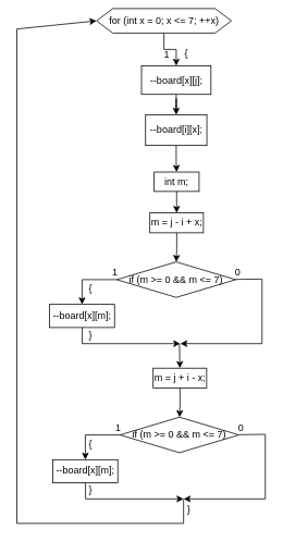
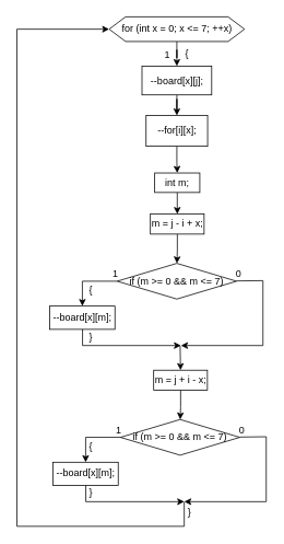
  <mxCell id="0" />
  <mxCell id="1" parent="0" />
  <mxCell id="2" value="" style="edgeStyle=orthogonalEdgeStyle;rounded=0;orthogonalLoop=1;jettySize=auto;html=1;" parent="1" source="3" target="5" edge="1"><mxGeometry relative="1" as="geometry" /></mxCell>
- <mxCell id="3" value="for (int x = 0; x &lt;= 7; ++x)" style="shape=hexagon;perimeter=hexagonPerimeter2;whiteSpace=wrap;html=1;fixedSize=1;" parent="1" vertex="1"><mxGeometry x="117.5" y="10" width="165" height="30" as="geometry" /></mxCell>
+ <mxCell id="3" value="for (int x = 0; x &lt;= 7; ++x)" style="shape=hexagon;perimeter=hexagonPerimeter2;whiteSpace=wrap;html=1;fixedSize=1;" parent="1" vertex="1"><mxGeometry x="132.5" y="20" width="165" height="30" as="geometry" /></mxCell>
  <mxCell id="4" value="" style="edgeStyle=orthogonalEdgeStyle;rounded=0;orthogonalLoop=1;jettySize=auto;html=1;" parent="1" source="5" target="9" edge="1"><mxGeometry relative="1" as="geometry" /></mxCell>
  <mxCell id="5" value="--board[x][j];" style="whiteSpace=wrap;html=1;" parent="1" vertex="1"><mxGeometry x="172.5" y="80" width="85" height="35" as="geometry" /></mxCell>
  <mxCell id="6" value="1" style="text;html=1;align=center;verticalAlign=middle;resizable=0;points=[];autosize=1;strokeColor=none;fillColor=none;" parent="1" vertex="1"><mxGeometry x="188" y="52" width="30" height="30" as="geometry" /></mxCell>
  <mxCell id="7" value="{" style="text;html=1;align=center;verticalAlign=middle;resizable=0;points=[];autosize=1;strokeColor=none;fillColor=none;" parent="1" vertex="1"><mxGeometry x="212" y="50" width="30" height="30" as="geometry" /></mxCell>
  <mxCell id="8" value="" style="edgeStyle=orthogonalEdgeStyle;rounded=0;orthogonalLoop=1;jettySize=auto;html=1;" parent="1" source="9" target="11" edge="1"><mxGeometry relative="1" as="geometry" /></mxCell>
- <mxCell id="9" value="--board[i][x];" style="whiteSpace=wrap;html=1;" parent="1" vertex="1"><mxGeometry x="177.5" y="140" width="75" height="37.5" as="geometry" /></mxCell>
+ <mxCell id="9" value="--for[i][x];" style="whiteSpace=wrap;html=1;" parent="1" vertex="1"><mxGeometry x="177.5" y="140" width="75" height="37.5" as="geometry" /></mxCell>
  <mxCell id="10" value="" style="edgeStyle=orthogonalEdgeStyle;rounded=0;orthogonalLoop=1;jettySize=auto;html=1;" parent="1" source="11" target="13" edge="1"><mxGeometry relative="1" as="geometry" /></mxCell>
  <mxCell id="11" value="int m;" style="whiteSpace=wrap;html=1;" parent="1" vertex="1"><mxGeometry x="188" y="210" width="55" height="23.75" as="geometry" /></mxCell>
  <mxCell id="12" value="" style="edgeStyle=orthogonalEdgeStyle;rounded=0;orthogonalLoop=1;jettySize=auto;html=1;" parent="1" source="13" target="15" edge="1"><mxGeometry relative="1" as="geometry" /></mxCell>
  <mxCell id="13" value="m = j - i + x;" style="whiteSpace=wrap;html=1;" parent="1" vertex="1"><mxGeometry x="182.75" y="260" width="65.5" height="24.38" as="geometry" /></mxCell>
  <mxCell id="14" value="" style="edgeStyle=orthogonalEdgeStyle;rounded=0;orthogonalLoop=1;jettySize=auto;html=1;" parent="1" source="15" target="16" edge="1"><mxGeometry relative="1" as="geometry" /></mxCell>
  <mxCell id="15" value="if (m &gt;= 0 &amp;&amp; m &lt;= 7)" style="rhombus;whiteSpace=wrap;html=1;" parent="1" vertex="1"><mxGeometry x="142.25" y="320" width="145.5" height="43.43" as="geometry" /></mxCell>
  <mxCell id="16" value="--board[x][m];" style="whiteSpace=wrap;html=1;" parent="1" vertex="1"><mxGeometry x="60" y="372" width="79.5" height="28.29" as="geometry" /></mxCell>
  <mxCell id="17" value="1" style="text;html=1;align=center;verticalAlign=middle;resizable=0;points=[];autosize=1;strokeColor=none;fillColor=none;" parent="1" vertex="1"><mxGeometry x="125" y="318" width="30" height="30" as="geometry" /></mxCell>
  <mxCell id="18" value="" style="endArrow=classic;html=1;rounded=0;" parent="1" edge="1"><mxGeometry width="50" height="50" relative="1" as="geometry"><mxPoint x="287.75" y="341.38" as="sourcePoint" /><mxPoint x="220" y="420" as="targetPoint" /><Array as="points"><mxPoint x="320" y="341" /><mxPoint x="320" y="420" /></Array></mxGeometry></mxCell>
  <mxCell id="19" value="" style="endArrow=classic;html=1;rounded=0;" parent="1" edge="1"><mxGeometry width="50" height="50" relative="1" as="geometry"><mxPoint x="100" y="400.29" as="sourcePoint" /><mxPoint x="220" y="420" as="targetPoint" /><Array as="points"><mxPoint x="100" y="420" /></Array></mxGeometry></mxCell>
  <mxCell id="20" value="0" style="text;html=1;align=center;verticalAlign=middle;resizable=0;points=[];autosize=1;strokeColor=none;fillColor=none;" parent="1" vertex="1"><mxGeometry x="275" y="318" width="30" height="30" as="geometry" /></mxCell>
  <mxCell id="21" value="" style="edgeStyle=orthogonalEdgeStyle;rounded=0;orthogonalLoop=1;jettySize=auto;html=1;" parent="1" source="22" target="24" edge="1"><mxGeometry relative="1" as="geometry" /></mxCell>
  <mxCell id="22" value="m = j + i - x;" style="whiteSpace=wrap;html=1;" parent="1" vertex="1"><mxGeometry x="186.75" y="450" width="65.5" height="24.38" as="geometry" /></mxCell>
  <mxCell id="23" value="" style="edgeStyle=orthogonalEdgeStyle;rounded=0;orthogonalLoop=1;jettySize=auto;html=1;" parent="1" source="24" target="25" edge="1"><mxGeometry relative="1" as="geometry" /></mxCell>
  <mxCell id="24" value="if (m &gt;= 0 &amp;&amp; m &lt;= 7)" style="rhombus;whiteSpace=wrap;html=1;" parent="1" vertex="1"><mxGeometry x="146.25" y="510" width="145.5" height="43.43" as="geometry" /></mxCell>
  <mxCell id="25" value="--board[x][m];" style="whiteSpace=wrap;html=1;" parent="1" vertex="1"><mxGeometry x="64" y="562" width="79.5" height="28.29" as="geometry" /></mxCell>
  <mxCell id="26" value="1" style="text;html=1;align=center;verticalAlign=middle;resizable=0;points=[];autosize=1;strokeColor=none;fillColor=none;" parent="1" vertex="1"><mxGeometry x="129" y="508" width="30" height="30" as="geometry" /></mxCell>
  <mxCell id="27" value="" style="endArrow=classic;html=1;rounded=0;" parent="1" edge="1"><mxGeometry width="50" height="50" relative="1" as="geometry"><mxPoint x="291.75" y="531.38" as="sourcePoint" /><mxPoint x="224" y="610" as="targetPoint" /><Array as="points"><mxPoint x="324" y="531" /><mxPoint x="324" y="610" /></Array></mxGeometry></mxCell>
  <mxCell id="28" value="" style="endArrow=classic;html=1;rounded=0;" parent="1" edge="1"><mxGeometry width="50" height="50" relative="1" as="geometry"><mxPoint x="104" y="590.29" as="sourcePoint" /><mxPoint x="224" y="610" as="targetPoint" /><Array as="points"><mxPoint x="104" y="610" /></Array></mxGeometry></mxCell>
  <mxCell id="29" value="0" style="text;html=1;align=center;verticalAlign=middle;resizable=0;points=[];autosize=1;strokeColor=none;fillColor=none;" parent="1" vertex="1"><mxGeometry x="279" y="508" width="30" height="30" as="geometry" /></mxCell>
  <mxCell id="30" value="" style="endArrow=classic;html=1;rounded=0;entryX=0.5;entryY=0;entryDx=0;entryDy=0;" parent="1" target="22" edge="1"><mxGeometry width="50" height="50" relative="1" as="geometry"><mxPoint x="219" y="420.43" as="sourcePoint" /><mxPoint x="269" y="370.43" as="targetPoint" /></mxGeometry></mxCell>
  <mxCell id="31" value="{" style="text;html=1;align=center;verticalAlign=middle;resizable=0;points=[];autosize=1;strokeColor=none;fillColor=none;" parent="1" vertex="1"><mxGeometry x="95" y="338" width="30" height="30" as="geometry" /></mxCell>
  <mxCell id="32" value="}" style="text;html=1;align=center;verticalAlign=middle;resizable=0;points=[];autosize=1;strokeColor=none;fillColor=none;" parent="1" vertex="1"><mxGeometry x="95" y="395" width="30" height="30" as="geometry" /></mxCell>
  <mxCell id="33" value="{" style="text;html=1;align=center;verticalAlign=middle;resizable=0;points=[];autosize=1;strokeColor=none;fillColor=none;" parent="1" vertex="1"><mxGeometry x="95" y="528" width="30" height="30" as="geometry" /></mxCell>
  <mxCell id="34" value="}" style="text;html=1;align=center;verticalAlign=middle;resizable=0;points=[];autosize=1;strokeColor=none;fillColor=none;" parent="1" vertex="1"><mxGeometry x="95" y="585" width="30" height="30" as="geometry" /></mxCell>
  <mxCell id="35" value="" style="endArrow=classic;html=1;rounded=0;entryX=0;entryY=0.5;entryDx=0;entryDy=0;" parent="1" target="3" edge="1"><mxGeometry width="50" height="50" relative="1" as="geometry"><mxPoint x="224" y="610" as="sourcePoint" /><mxPoint x="274" y="560" as="targetPoint" /><Array as="points"><mxPoint x="224" y="640" /><mxPoint x="20" y="640" /><mxPoint x="20" y="35" /></Array></mxGeometry></mxCell>
  <mxCell id="36" value="}" style="text;html=1;align=center;verticalAlign=middle;resizable=0;points=[];autosize=1;strokeColor=none;fillColor=none;" parent="1" vertex="1"><mxGeometry x="215" y="608" width="30" height="30" as="geometry" /></mxCell>
